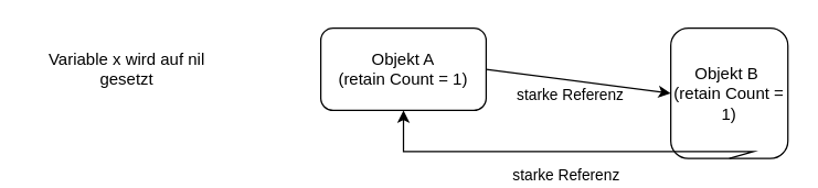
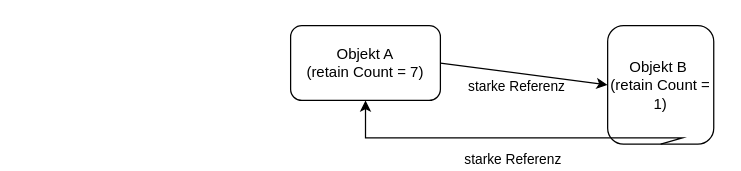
  <mxCell id="0" />
  <mxCell id="1" parent="0" />
- <mxCell id="2" value="&lt;div&gt;Objekt A&lt;/div&gt;&lt;div&gt;(retain Count = 1)&lt;/div&gt;" style="rounded=1;whiteSpace=wrap;html=1;" vertex="1" parent="1"><mxGeometry x="232" y="20" width="120" height="60" as="geometry" /></mxCell>
+ <mxCell id="2" value="&lt;div&gt;Objekt A&lt;/div&gt;&lt;div&gt;(retain Count = 7)&lt;/div&gt;" style="rounded=1;whiteSpace=wrap;html=1;" vertex="1" parent="1"><mxGeometry x="232" y="20" width="120" height="60" as="geometry" /></mxCell>
  <mxCell id="3" value="Objekt B&amp;nbsp;&lt;div&gt;(retain Count = 1)&lt;/div&gt;" style="rounded=1;whiteSpace=wrap;html=1;" vertex="1" parent="1"><mxGeometry x="486" y="20" width="85" height="95" as="geometry" /></mxCell>
  <mxCell id="4" value="" style="endArrow=classic;html=1;rounded=0;exitX=1;exitY=0.5;exitDx=0;exitDy=0;entryX=0;entryY=0.5;entryDx=0;entryDy=0;" edge="1" parent="1" source="2" target="3"><mxGeometry width="50" height="50" relative="1" as="geometry"><mxPoint x="522" y="340" as="sourcePoint" /><mxPoint x="572" y="290" as="targetPoint" /></mxGeometry></mxCell>
  <mxCell id="5" value="&lt;div&gt;starke Referenz&lt;/div&gt;" style="edgeLabel;html=1;align=center;verticalAlign=middle;resizable=0;points=[];labelBackgroundColor=none;" vertex="1" connectable="0" parent="4"><mxGeometry x="-0.133" relative="1" as="geometry"><mxPoint x="2" y="11" as="offset" /></mxGeometry></mxCell>
  <mxCell id="6" value="" style="endArrow=classic;html=1;rounded=0;exitX=0.5;exitY=1;exitDx=0;exitDy=0;entryX=0.5;entryY=1;entryDx=0;entryDy=0;" edge="1" parent="1" source="3" target="2"><mxGeometry width="50" height="50" relative="1" as="geometry"><mxPoint x="522" y="340" as="sourcePoint" /><mxPoint x="572" y="290" as="targetPoint" /><Array as="points"><mxPoint x="546" y="110" /><mxPoint x="382" y="110" /><mxPoint x="292" y="110" /></Array></mxGeometry></mxCell>
  <mxCell id="7" value="starke Referenz" style="edgeLabel;html=1;align=center;verticalAlign=middle;resizable=0;points=[];labelBackgroundColor=none;" vertex="1" connectable="0" parent="6"><mxGeometry x="-0.1" y="-1" relative="1" as="geometry"><mxPoint x="-19" y="17" as="offset" /></mxGeometry></mxCell>
- <mxCell id="8" value="Variable x wird auf nil gesetzt" style="text;html=1;align=center;verticalAlign=middle;whiteSpace=wrap;rounded=0;" vertex="1" parent="1"><mxGeometry x="20" y="34" width="143" height="32" as="geometry" /></mxCell>
